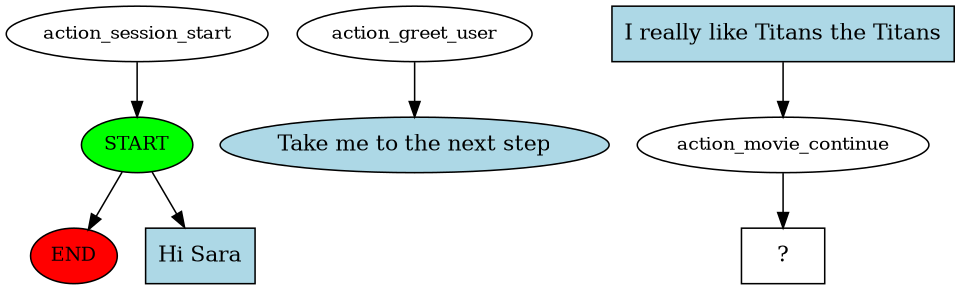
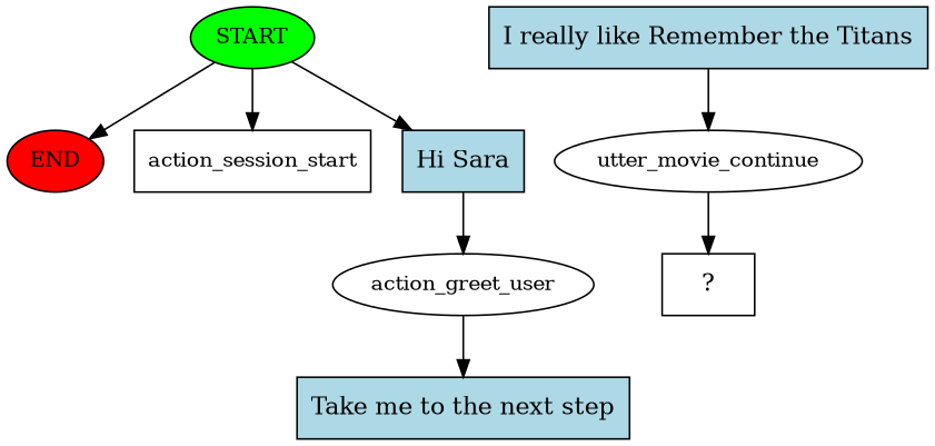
  digraph {
    node [fontsize=12 style=filled]
    n1 [fillcolor=green label=START]
    n2 [fillcolor=red label=END]
-   n3 [label=action_session_start style=""]
+   n3 [label=action_session_start shape=box style=""]
    n4 [fillcolor=lightblue label="Hi Sara" shape=rect fontsize=""]
    n5 [label=action_greet_user style=""]
-   n6 [fillcolor=lightblue label="Take me to the next step" shape=ellipse fontsize=""]
-   n7 [fillcolor=lightblue label="I really like Titans the Titans" shape=rect fontsize=""]
-   n8 [label=action_movie_continue style=""]
+   n6 [fillcolor=lightblue label="Take me to the next step" shape=rect fontsize=""]
+   n7 [fillcolor=lightblue label="I really like Remember the Titans" shape=rect fontsize=""]
+   n8 [label=utter_movie_continue style=""]
    n9 [label="  ?  " shape=rect fontsize="" style=""]
    n1 -> n2
-   n3 -> n1
+   n1 -> n3
    n1 -> n4
+   n4 -> n5
    n5 -> n6
    n7 -> n8
    n8 -> n9
  }
